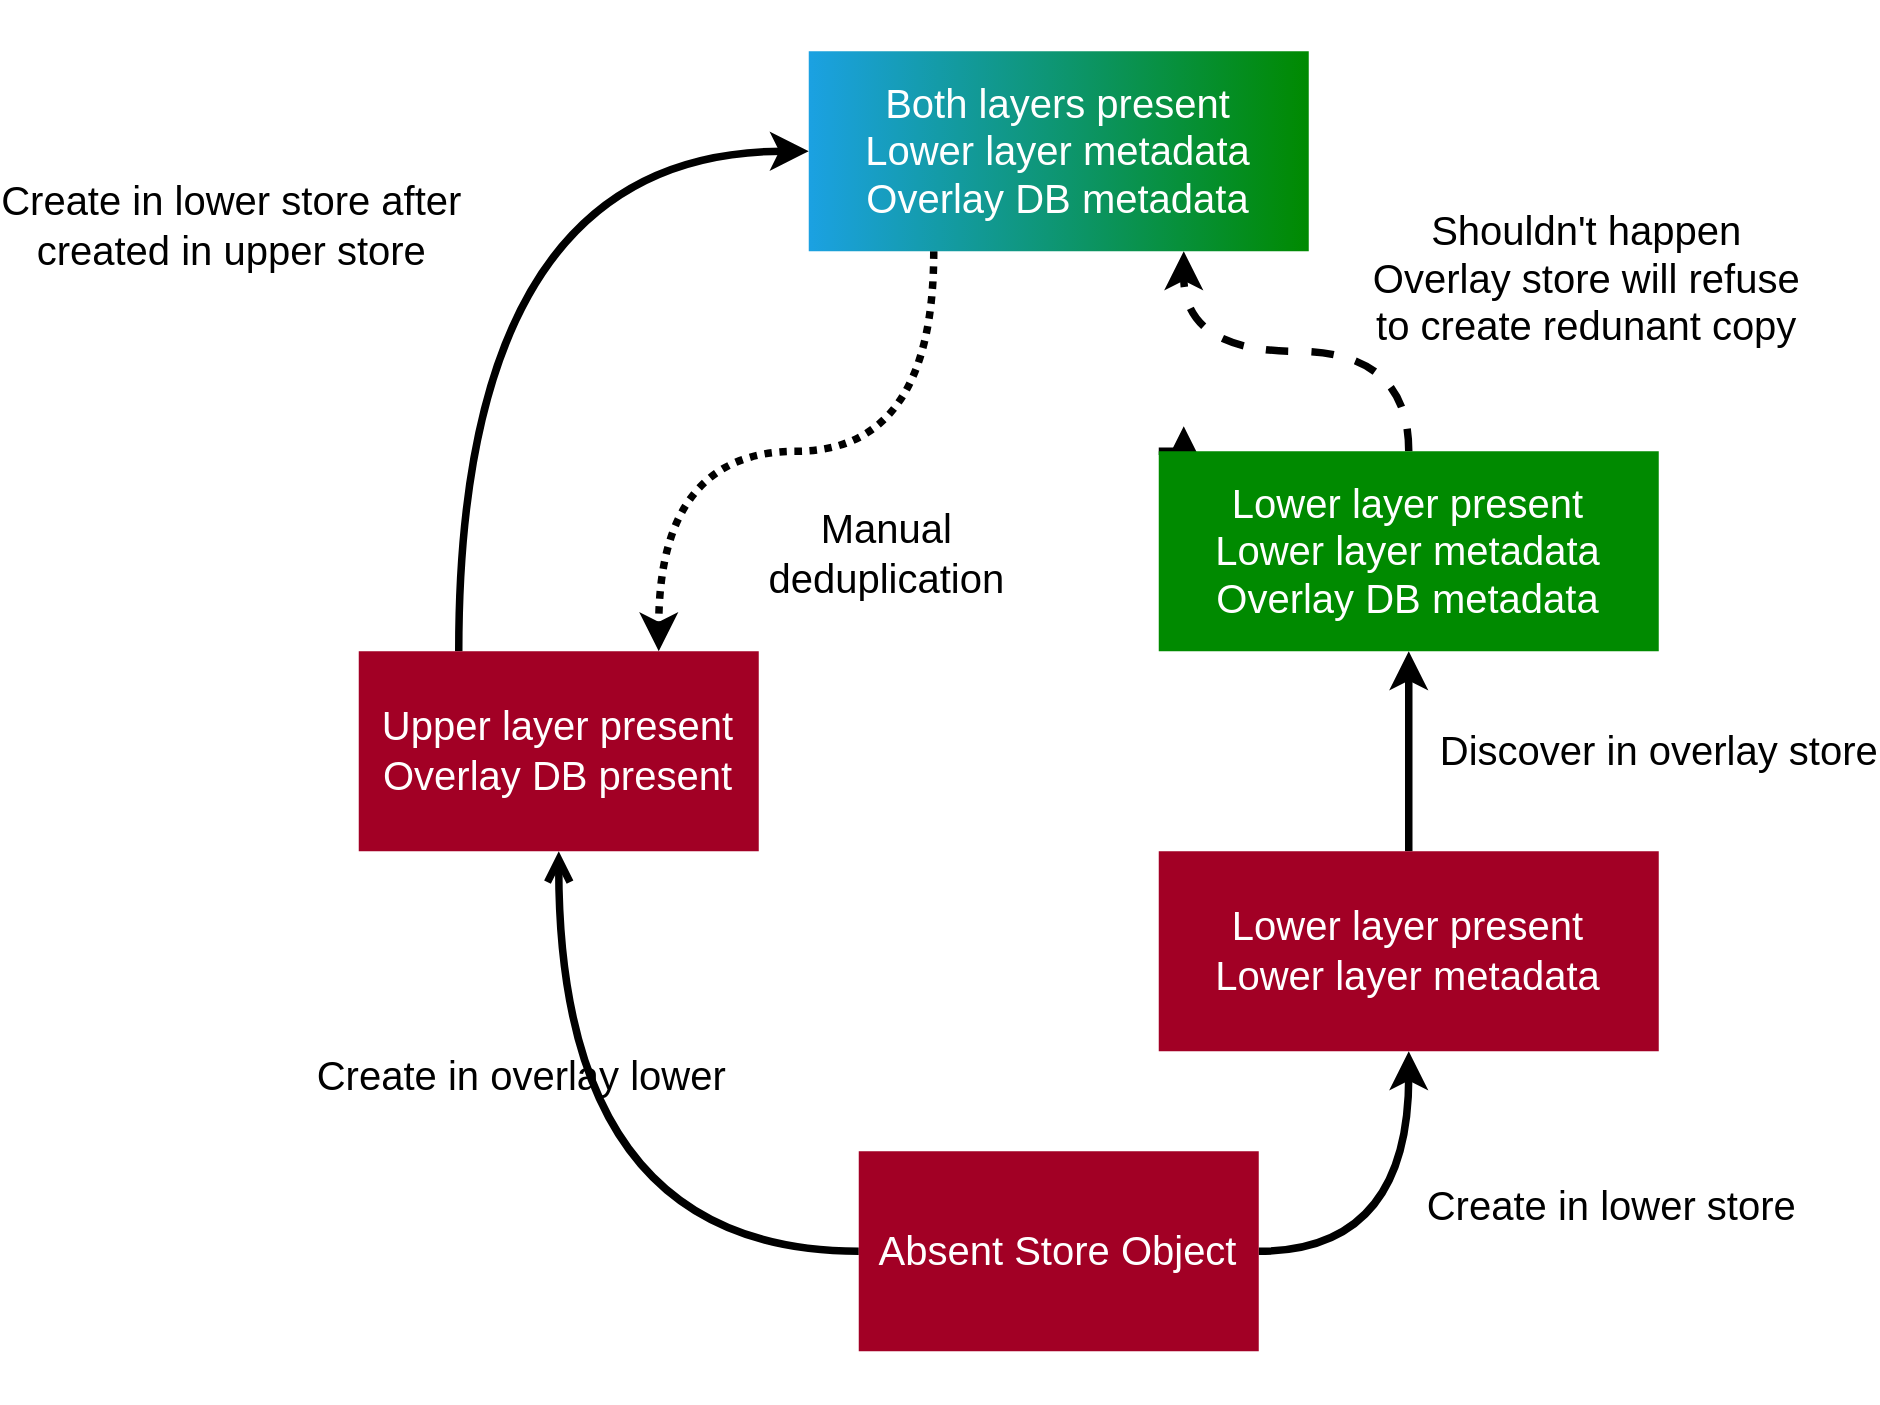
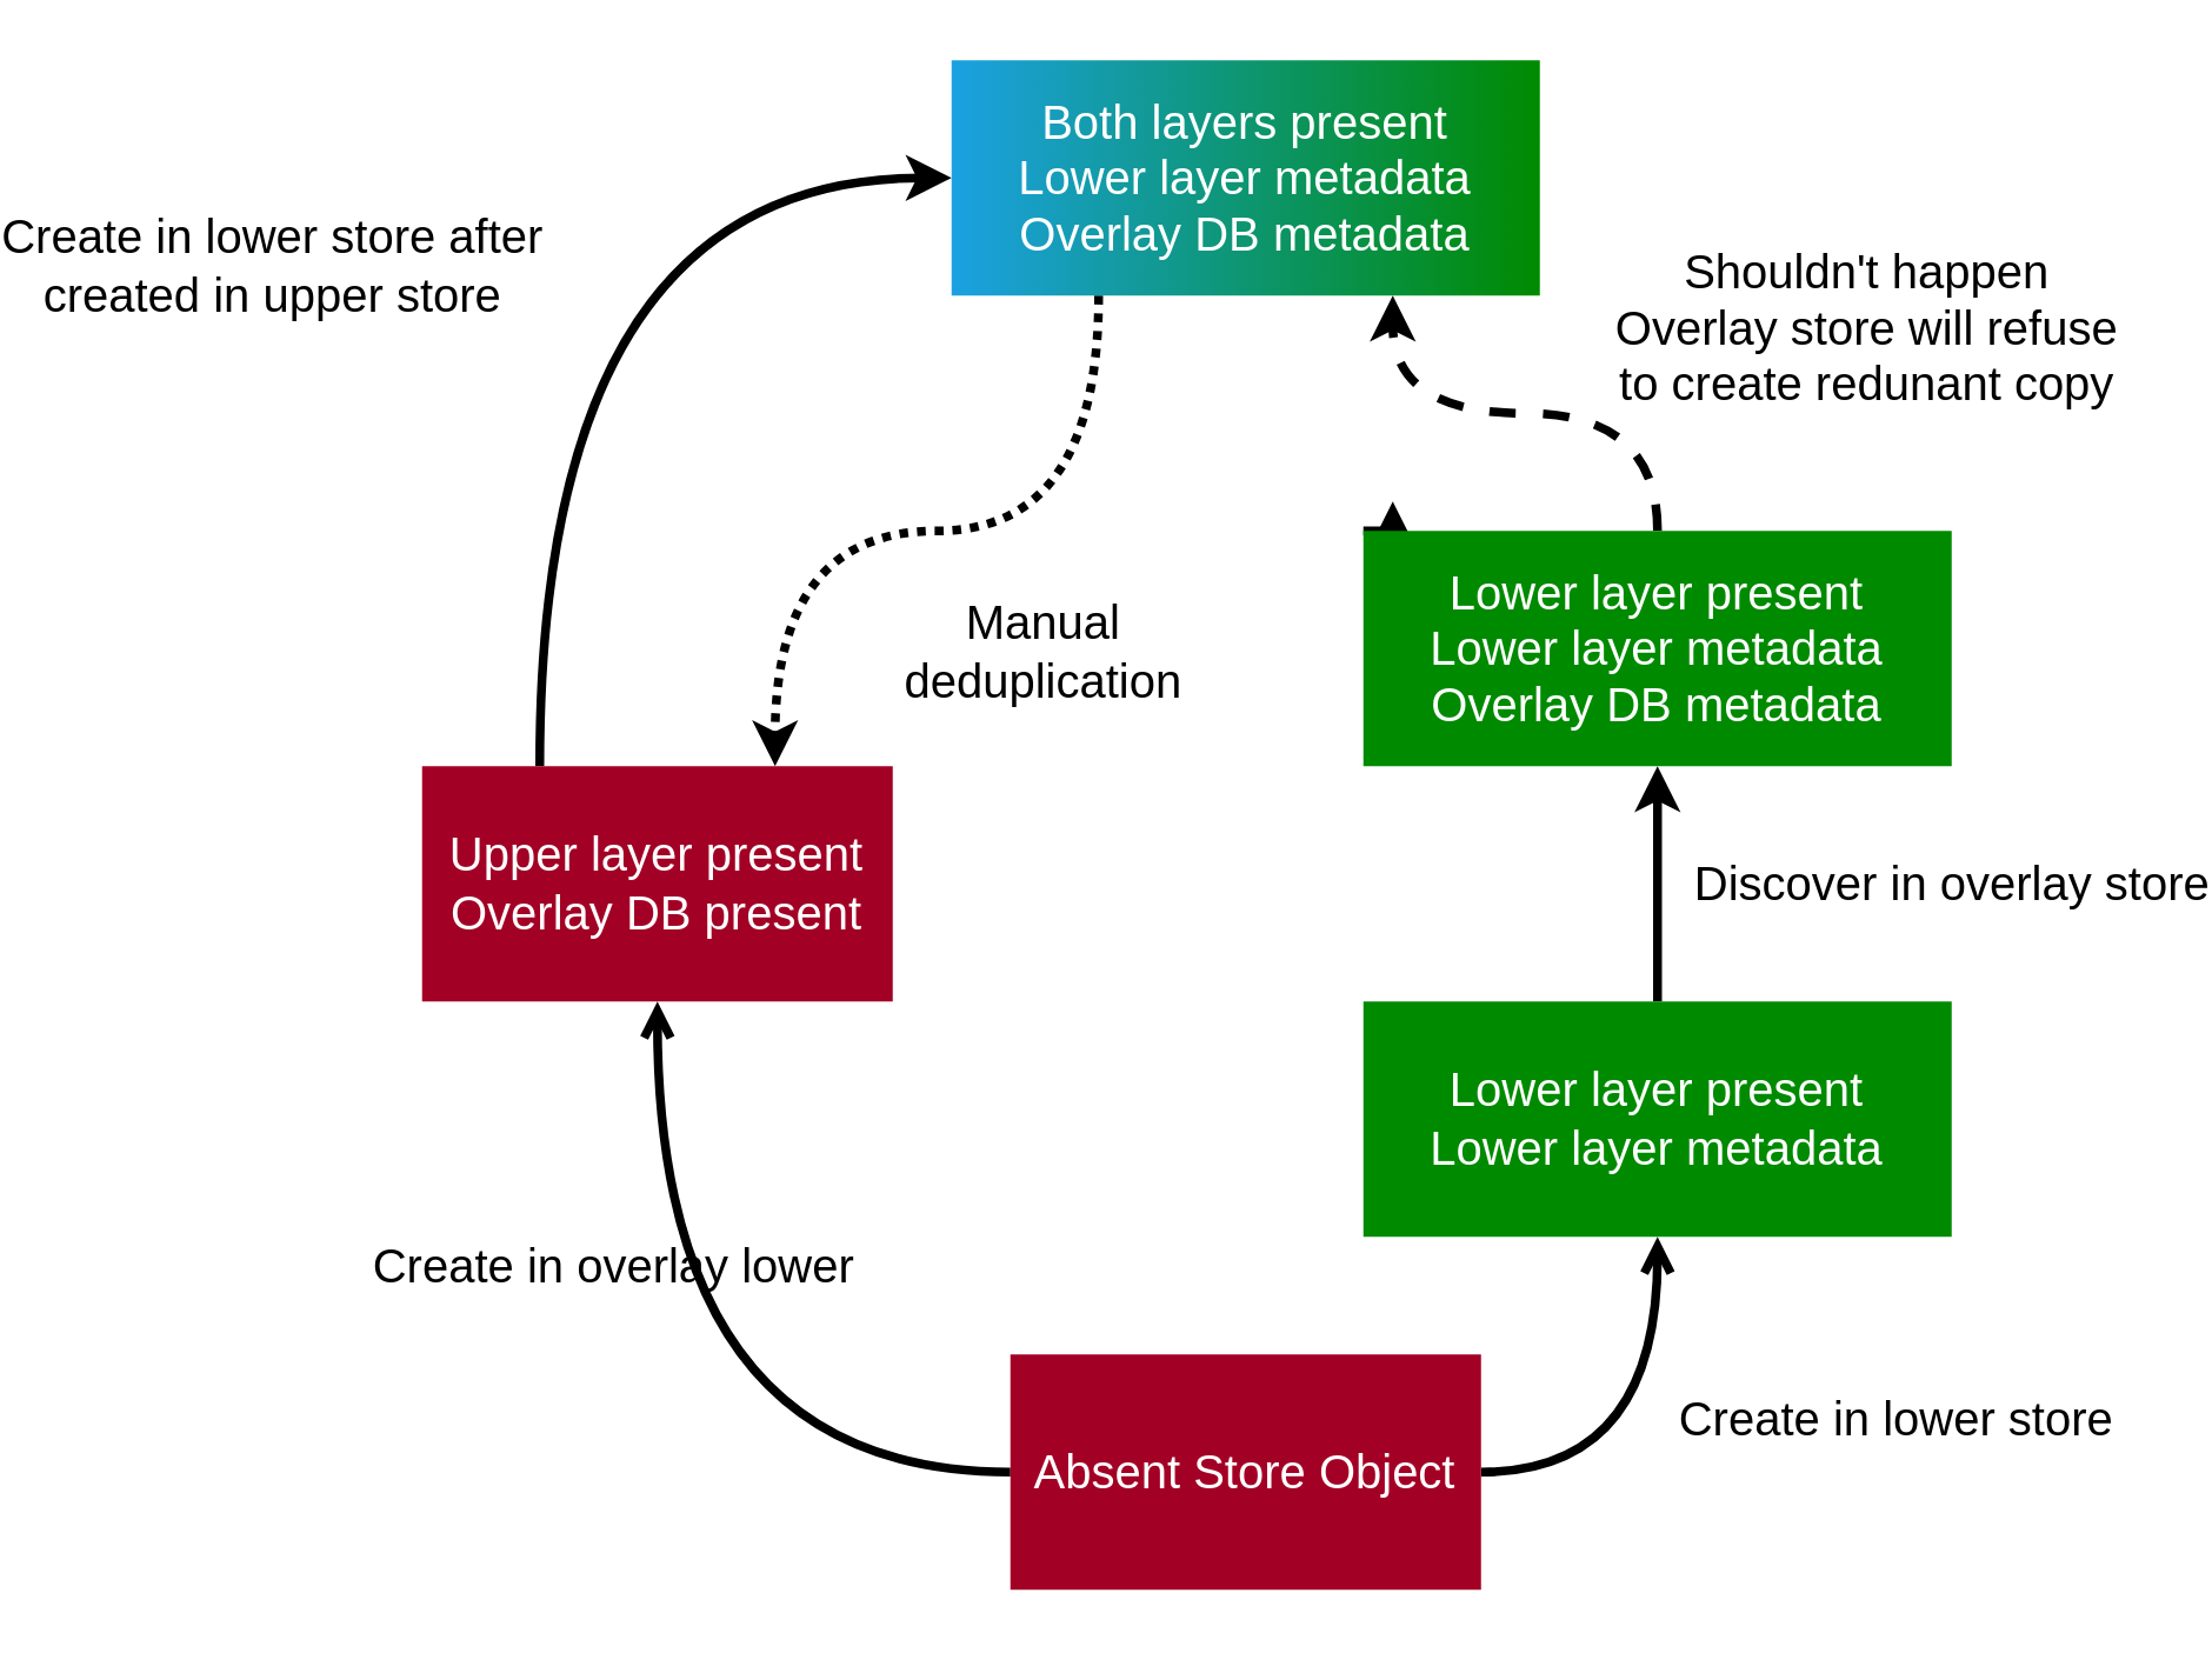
  <mxCell id="0" />
  <mxCell id="1" parent="0" />
  <mxCell id="2" style="edgeStyle=orthogonalEdgeStyle;orthogonalLoop=1;jettySize=auto;html=1;exitX=0;exitY=0.5;exitDx=0;exitDy=0;curved=1;strokeWidth=3;fontSize=16;endArrow=open;" edge="1" parent="1" source="5" target="8"><mxGeometry relative="1" as="geometry" /></mxCell>
- <mxCell id="3" style="edgeStyle=orthogonalEdgeStyle;curved=1;orthogonalLoop=1;jettySize=auto;html=1;strokeWidth=3;entryX=0.5;entryY=1;entryDx=0;entryDy=0;exitX=1;exitY=0.5;exitDx=0;exitDy=0;" edge="1" parent="1" source="5" target="10"><mxGeometry relative="1" as="geometry"><mxPoint x="435" y="430" as="targetPoint" /></mxGeometry></mxCell>
+ <mxCell id="3" style="edgeStyle=orthogonalEdgeStyle;curved=1;orthogonalLoop=1;jettySize=auto;html=1;strokeWidth=3;entryX=0.5;entryY=1;entryDx=0;entryDy=0;exitX=1;exitY=0.5;exitDx=0;exitDy=0;endArrow=open;" edge="1" parent="1" source="5" target="10"><mxGeometry relative="1" as="geometry"><mxPoint x="435" y="430" as="targetPoint" /></mxGeometry></mxCell>
  <mxCell id="4" value="&lt;div style=&quot;font-size: 16px;&quot;&gt;Create in lower store&lt;/div&gt;" style="edgeLabel;html=1;align=center;verticalAlign=middle;resizable=0;points=[];fontSize=16;labelBackgroundColor=none;" vertex="1" connectable="0" parent="3"><mxGeometry x="0.168" y="8" relative="1" as="geometry"><mxPoint x="88" y="3" as="offset" /></mxGeometry></mxCell>
  <mxCell id="5" value="&lt;div style=&quot;font-size: 16px;&quot;&gt;Absent Store Object&lt;/div&gt;" style="rounded=0;whiteSpace=wrap;html=1;fillColor=#a20025;fontColor=#ffffff;strokeColor=none;fontSize=16;" vertex="1" parent="1"><mxGeometry x="240" y="460" width="160" height="80" as="geometry" /></mxCell>
  <mxCell id="6" style="edgeStyle=orthogonalEdgeStyle;curved=1;orthogonalLoop=1;jettySize=auto;html=1;strokeWidth=3;fontSize=16;entryX=0;entryY=0.5;entryDx=0;entryDy=0;exitX=0.25;exitY=0;exitDx=0;exitDy=0;" edge="1" parent="1" source="8" target="17"><mxGeometry relative="1" as="geometry"><mxPoint x="240" y="160" as="targetPoint" /></mxGeometry></mxCell>
  <mxCell id="7" value="Create in lower store after&lt;br&gt;&lt;div&gt;created in upper store&lt;/div&gt;" style="edgeLabel;html=1;align=center;verticalAlign=middle;resizable=0;points=[];fontSize=16;fontColor=#000000;" vertex="1" connectable="0" parent="6"><mxGeometry x="-0.183" y="-12" relative="1" as="geometry"><mxPoint x="-104" y="-32" as="offset" /></mxGeometry></mxCell>
  <mxCell id="8" value="Upper layer present&lt;br style=&quot;font-size: 16px;&quot;&gt;&lt;div style=&quot;font-size: 16px;&quot;&gt;Overlay DB present&lt;/div&gt;" style="rounded=0;whiteSpace=wrap;html=1;fillColor=#a20025;fontColor=#ffffff;strokeColor=none;fontSize=16;" vertex="1" parent="1"><mxGeometry x="40" y="260" width="160" height="80" as="geometry" /></mxCell>
  <mxCell id="9" value="Discover in overlay store" style="edgeStyle=orthogonalEdgeStyle;curved=1;orthogonalLoop=1;jettySize=auto;html=1;exitX=0.5;exitY=0;exitDx=0;exitDy=0;strokeWidth=3;labelBackgroundColor=none;fontSize=16;" edge="1" parent="1" source="10" target="14"><mxGeometry y="-100" relative="1" as="geometry"><mxPoint as="offset" /></mxGeometry></mxCell>
- <mxCell id="10" value="Lower layer present&lt;br style=&quot;font-size: 16px;&quot;&gt;Lower layer metadata" style="rounded=0;whiteSpace=wrap;html=1;fillColor=#a20025;fontColor=#ffffff;strokeColor=none;fontSize=16;" vertex="1" parent="1"><mxGeometry x="360" y="340" width="200" height="80" as="geometry" /></mxCell>
+ <mxCell id="10" value="Lower layer present&lt;br style=&quot;font-size: 16px;&quot;&gt;Lower layer metadata" style="rounded=0;whiteSpace=wrap;html=1;fillColor=#008a00;fontColor=#ffffff;strokeColor=none;fontSize=16;" vertex="1" parent="1"><mxGeometry x="360" y="340" width="200" height="80" as="geometry" /></mxCell>
  <mxCell id="11" style="edgeStyle=orthogonalEdgeStyle;curved=1;orthogonalLoop=1;jettySize=auto;html=1;entryX=0.75;entryY=1;entryDx=0;entryDy=0;strokeWidth=3;fontSize=16;dashed=1;" edge="1" parent="1" source="14" target="17"><mxGeometry relative="1" as="geometry" /></mxCell>
  <mxCell id="12" value="Shouldn't happen&lt;br&gt;Overlay store will refuse&lt;br&gt;to create redunant copy" style="edgeLabel;html=1;align=center;verticalAlign=middle;resizable=0;points=[];fontSize=16;fontColor=#000000;" vertex="1" connectable="0" parent="11"><mxGeometry x="-0.247" y="4" relative="1" as="geometry"><mxPoint x="94" y="-34" as="offset" /></mxGeometry></mxCell>
  <mxCell id="13" style="edgeStyle=orthogonalEdgeStyle;curved=1;orthogonalLoop=1;jettySize=auto;html=1;exitX=0;exitY=0;exitDx=0;exitDy=0;dashed=1;labelBackgroundColor=none;fontSize=16;fontColor=#000000;strokeWidth=3;" edge="1" parent="1" source="14"><mxGeometry relative="1" as="geometry"><mxPoint x="370" y="170" as="targetPoint" /></mxGeometry></mxCell>
  <mxCell id="14" value="Lower layer present&lt;br style=&quot;font-size: 16px;&quot;&gt;Lower layer metadata&lt;br style=&quot;font-size: 16px;&quot;&gt;Overlay DB metadata" style="rounded=0;whiteSpace=wrap;html=1;fillColor=#008a00;fontColor=#ffffff;strokeColor=none;fontSize=16;" vertex="1" parent="1"><mxGeometry x="360" y="180" width="200" height="80" as="geometry" /></mxCell>
  <mxCell id="15" style="edgeStyle=orthogonalEdgeStyle;curved=1;orthogonalLoop=1;jettySize=auto;html=1;exitX=0.25;exitY=1;exitDx=0;exitDy=0;entryX=0.75;entryY=0;entryDx=0;entryDy=0;labelBackgroundColor=none;fontSize=16;fontColor=#000000;strokeWidth=3;dashed=1;dashPattern=1 1;" edge="1" parent="1" source="17" target="8"><mxGeometry relative="1" as="geometry" /></mxCell>
  <mxCell id="16" value="&lt;div&gt;Manual&lt;/div&gt;&lt;div&gt;deduplication&lt;/div&gt;" style="edgeLabel;html=1;align=center;verticalAlign=middle;resizable=0;points=[];fontSize=16;fontColor=#000000;labelBackgroundColor=none;" vertex="1" connectable="0" parent="15"><mxGeometry x="-0.274" y="-4" relative="1" as="geometry"><mxPoint x="-2" y="44" as="offset" /></mxGeometry></mxCell>
  <mxCell id="17" value="Both layers present&lt;br style=&quot;font-size: 16px;&quot;&gt;Lower layer metadata&lt;br style=&quot;font-size: 16px;&quot;&gt;Overlay DB metadata" style="rounded=0;whiteSpace=wrap;html=1;gradientDirection=east;fillColor=#1BA1E2;strokeColor=none;gradientColor=#008A00;fontColor=#FFFFFF;fontSize=16;" vertex="1" parent="1"><mxGeometry x="220" y="20" width="200" height="80" as="geometry" /></mxCell>
  <mxCell id="18" value="&lt;div&gt;Create in overlay lower&lt;/div&gt;&lt;div&gt;&lt;br&gt;&lt;/div&gt;" style="text;html=1;align=center;verticalAlign=middle;resizable=0;points=[];autosize=1;strokeColor=none;fontSize=16;fontColor=#000000;" vertex="1" parent="1"><mxGeometry x="20" y="420" width="170" height="40" as="geometry" /></mxCell>
